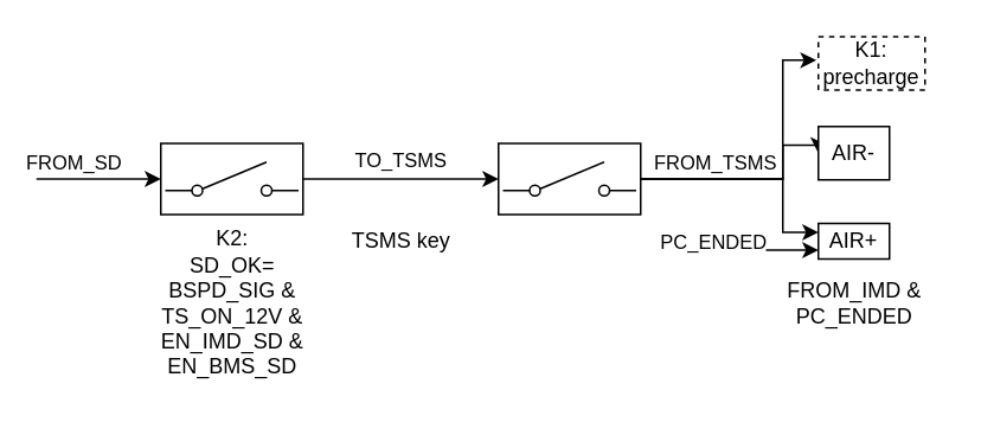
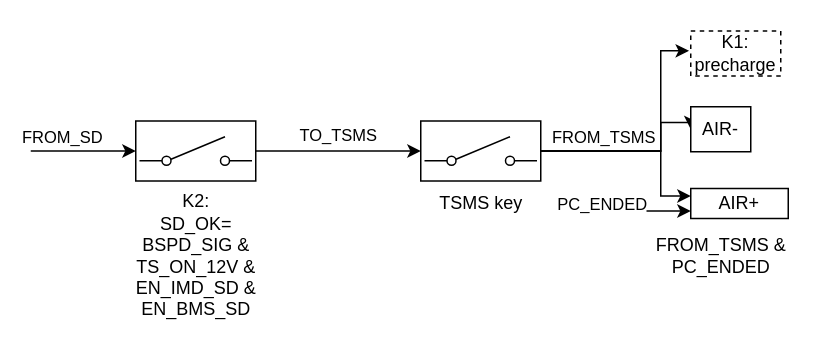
  <mxCell id="0" />
  <mxCell id="1" parent="0" />
  <mxCell id="2" value="&lt;div&gt;K2:&lt;/div&gt;&lt;div&gt;SD_OK=&lt;br&gt;&lt;/div&gt;&lt;div&gt;BSPD_SIG &amp;amp;&lt;br&gt;&lt;/div&gt;&lt;div&gt;TS_ON_12V &amp;amp;&lt;br&gt;&lt;/div&gt;&lt;div&gt;EN_IMD_SD &amp;amp;&lt;br&gt;&lt;/div&gt;&lt;div&gt;EN_BMS_SD&lt;/div&gt;" style="text;html=1;resizable=0;autosize=1;align=center;verticalAlign=middle;points=[];fillColor=none;strokeColor=none;rounded=0;" vertex="1" parent="1"><mxGeometry x="80" y="125" width="100" height="90" as="geometry" /></mxCell>
  <mxCell id="3" style="edgeStyle=orthogonalEdgeStyle;rounded=0;orthogonalLoop=1;jettySize=auto;html=1;endArrow=none;endFill=0;startArrow=classic;startFill=1;" edge="1" parent="1" source="6"><mxGeometry relative="1" as="geometry"><mxPoint x="20" y="100" as="targetPoint" /></mxGeometry></mxCell>
  <mxCell id="4" value="&lt;div&gt;FROM_SD&lt;/div&gt;" style="edgeLabel;html=1;align=center;verticalAlign=middle;resizable=0;points=[];" vertex="1" connectable="0" parent="3"><mxGeometry x="0.42" relative="1" as="geometry"><mxPoint y="-9.5" as="offset" /></mxGeometry></mxCell>
  <mxCell id="5" value="TO_TSMS" style="edgeStyle=orthogonalEdgeStyle;rounded=0;orthogonalLoop=1;jettySize=auto;html=1;startArrow=none;startFill=0;endArrow=classic;endFill=1;" edge="1" parent="1" source="6" target="11"><mxGeometry y="10" relative="1" as="geometry"><mxPoint x="250" y="100" as="targetPoint" /><mxPoint as="offset" /></mxGeometry></mxCell>
  <mxCell id="6" value="" style="rounded=0;whiteSpace=wrap;html=1;" vertex="1" parent="1"><mxGeometry x="90" y="80" width="80" height="40" as="geometry" /></mxCell>
  <mxCell id="7" value="" style="pointerEvents=1;verticalLabelPosition=bottom;shadow=0;dashed=0;align=center;html=1;verticalAlign=top;shape=mxgraph.electrical.electro-mechanical.simple_switch;" vertex="1" parent="1"><mxGeometry x="92.5" y="90.5" width="75" height="19" as="geometry" /></mxCell>
  <mxCell id="8" style="edgeStyle=orthogonalEdgeStyle;rounded=0;orthogonalLoop=1;jettySize=auto;html=1;startArrow=none;startFill=0;endArrow=classic;endFill=1;entryX=0;entryY=0.5;entryDx=0;entryDy=0;" edge="1" parent="1" source="11" target="15"><mxGeometry relative="1" as="geometry"><mxPoint x="440" y="100" as="targetPoint" /><Array as="points"><mxPoint x="440" y="100" /><mxPoint x="440" y="81" /></Array></mxGeometry></mxCell>
  <mxCell id="9" value="FROM_TSMS" style="edgeLabel;html=1;align=center;verticalAlign=middle;resizable=0;points=[];" vertex="1" connectable="0" parent="8"><mxGeometry x="-0.063" y="-1" relative="1" as="geometry"><mxPoint x="-16.05" y="-10.5" as="offset" /></mxGeometry></mxCell>
  <mxCell id="10" style="edgeStyle=orthogonalEdgeStyle;rounded=0;orthogonalLoop=1;jettySize=auto;html=1;startArrow=none;startFill=0;endArrow=classic;endFill=1;entryX=-0.019;entryY=0.441;entryDx=0;entryDy=0;entryPerimeter=0;" edge="1" parent="1" source="11" target="20"><mxGeometry relative="1" as="geometry"><mxPoint x="440" y="30" as="targetPoint" /><Array as="points"><mxPoint x="440" y="100" /><mxPoint x="440" y="33" /></Array></mxGeometry></mxCell>
  <mxCell id="11" value="" style="rounded=0;whiteSpace=wrap;html=1;" vertex="1" parent="1"><mxGeometry x="280" y="80" width="80" height="40" as="geometry" /></mxCell>
- <mxCell id="12" value="&lt;div&gt;TSMS key&lt;/div&gt;" style="text;html=1;align=center;verticalAlign=middle;resizable=0;points=[];autosize=1;" vertex="1" parent="1"><mxGeometry x="190" y="125" width="70" height="20" as="geometry" /></mxCell>
+ <mxCell id="12" value="&lt;div&gt;TSMS key&lt;/div&gt;" style="text;html=1;align=center;verticalAlign=middle;resizable=0;points=[];autosize=1;" vertex="1" parent="1"><mxGeometry x="285" y="125" width="70" height="20" as="geometry" /></mxCell>
  <mxCell id="13" style="edgeStyle=orthogonalEdgeStyle;rounded=0;orthogonalLoop=1;jettySize=auto;html=1;startArrow=none;startFill=0;endArrow=classic;endFill=1;entryX=0;entryY=0.25;entryDx=0;entryDy=0;" edge="1" parent="1" target="18"><mxGeometry relative="1" as="geometry"><mxPoint x="440" y="130" as="targetPoint" /><mxPoint x="360" y="100" as="sourcePoint" /><Array as="points"><mxPoint x="440" y="100" /><mxPoint x="440" y="130" /></Array></mxGeometry></mxCell>
  <mxCell id="14" value="" style="pointerEvents=1;verticalLabelPosition=bottom;shadow=0;dashed=0;align=center;html=1;verticalAlign=top;shape=mxgraph.electrical.electro-mechanical.simple_switch;" vertex="1" parent="1"><mxGeometry x="282.5" y="90.5" width="75" height="19" as="geometry" /></mxCell>
  <mxCell id="15" value="&lt;div&gt;AIR-&lt;/div&gt;" style="rounded=0;whiteSpace=wrap;html=1;" vertex="1" parent="1"><mxGeometry x="460" y="70.5" width="40" height="30" as="geometry" /></mxCell>
  <mxCell id="16" style="edgeStyle=orthogonalEdgeStyle;rounded=0;orthogonalLoop=1;jettySize=auto;html=1;exitX=0;exitY=0.75;exitDx=0;exitDy=0;startArrow=classic;startFill=1;endArrow=none;endFill=0;" edge="1" parent="1" source="18"><mxGeometry relative="1" as="geometry"><mxPoint x="400" y="140" as="targetPoint" /><Array as="points"><mxPoint x="410" y="140" /></Array></mxGeometry></mxCell>
  <mxCell id="17" value="PC_ENDED" style="edgeLabel;html=1;align=center;verticalAlign=middle;resizable=0;points=[];" vertex="1" connectable="0" parent="16"><mxGeometry x="0.534" relative="1" as="geometry"><mxPoint x="-13.95" y="-5" as="offset" /></mxGeometry></mxCell>
- <mxCell id="18" value="&lt;div&gt;AIR+&lt;/div&gt;" style="rounded=0;whiteSpace=wrap;html=1;" vertex="1" parent="1"><mxGeometry x="460" y="125" width="40" height="20" as="geometry" /></mxCell>
- <mxCell id="19" value="&lt;div&gt;FROM_IMD &amp;amp;&lt;/div&gt;&lt;div&gt;PC_ENDED&lt;/div&gt;" style="text;html=1;align=center;verticalAlign=middle;resizable=0;points=[];autosize=1;" vertex="1" parent="1"><mxGeometry x="430" y="155" width="100" height="30" as="geometry" /></mxCell>
+ <mxCell id="18" value="&lt;div&gt;AIR+&lt;/div&gt;" style="rounded=0;whiteSpace=wrap;html=1;" vertex="1" parent="1"><mxGeometry x="460" y="125" width="65" height="20" as="geometry" /></mxCell>
+ <mxCell id="19" value="&lt;div&gt;FROM_TSMS &amp;amp;&lt;/div&gt;&lt;div&gt;PC_ENDED&lt;/div&gt;" style="text;html=1;align=center;verticalAlign=middle;resizable=0;points=[];autosize=1;" vertex="1" parent="1"><mxGeometry x="430" y="155" width="100" height="30" as="geometry" /></mxCell>
  <mxCell id="20" value="&lt;div&gt;K1: precharge&lt;br&gt;&lt;/div&gt;" style="rounded=0;whiteSpace=wrap;html=1;dashed=1;" vertex="1" parent="1"><mxGeometry x="460" y="20" width="60" height="30" as="geometry" /></mxCell>
